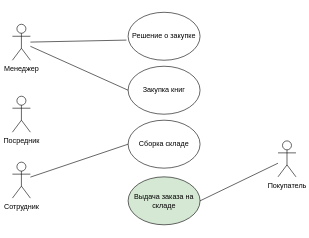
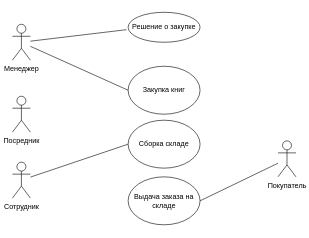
  <mxCell id="0" />
  <mxCell id="1" parent="0" />
  <mxCell id="2" value="Сотрудник&lt;div&gt;&lt;br&gt;&lt;/div&gt;" style="shape=umlActor;verticalLabelPosition=bottom;verticalAlign=top;html=1;outlineConnect=0;" vertex="1" parent="1"><mxGeometry x="20" y="270" width="30" height="60" as="geometry" /></mxCell>
  <mxCell id="3" value="Менеджер" style="shape=umlActor;verticalLabelPosition=bottom;verticalAlign=top;html=1;outlineConnect=0;" vertex="1" parent="1"><mxGeometry x="20" y="40" width="30" height="60" as="geometry" /></mxCell>
  <mxCell id="4" value="Покупатель" style="shape=umlActor;verticalLabelPosition=bottom;verticalAlign=top;html=1;outlineConnect=0;" vertex="1" parent="1"><mxGeometry x="463" y="234.5" width="30" height="60" as="geometry" /></mxCell>
  <mxCell id="5" value="Посредник" style="shape=umlActor;verticalLabelPosition=bottom;verticalAlign=top;html=1;outlineConnect=0;" vertex="1" parent="1"><mxGeometry x="20" y="160" width="30" height="60" as="geometry" /></mxCell>
- <mxCell id="6" value="Решение о закупке" style="ellipse;whiteSpace=wrap;html=1;" vertex="1" parent="1"><mxGeometry x="213" y="20" width="120" height="80" as="geometry" /></mxCell>
+ <mxCell id="6" value="Решение о закупке" style="ellipse;whiteSpace=wrap;html=1;" vertex="1" parent="1"><mxGeometry x="213" y="20" width="120" height="50" as="geometry" /></mxCell>
  <mxCell id="7" value="Закупка книг" style="ellipse;whiteSpace=wrap;html=1;" vertex="1" parent="1"><mxGeometry x="213" y="110" width="120" height="80" as="geometry" /></mxCell>
  <mxCell id="8" value="Сборка складе" style="ellipse;whiteSpace=wrap;html=1;" vertex="1" parent="1"><mxGeometry x="213" y="200" width="120" height="80" as="geometry" /></mxCell>
- <mxCell id="9" value="Выдача заказа на складе" style="ellipse;whiteSpace=wrap;html=1;fillColor=#d5e8d4;" vertex="1" parent="1"><mxGeometry x="213" y="294.5" width="120" height="80" as="geometry" /></mxCell>
+ <mxCell id="9" value="Выдача заказа на складе" style="ellipse;whiteSpace=wrap;html=1;" vertex="1" parent="1"><mxGeometry x="213" y="294.5" width="120" height="80" as="geometry" /></mxCell>
  <mxCell id="10" value="" style="endArrow=none;html=1;rounded=0;entryX=-0.023;entryY=0.58;entryDx=0;entryDy=0;entryPerimeter=0;" edge="1" parent="1" source="3" target="6"><mxGeometry width="50" height="50" relative="1" as="geometry"><mxPoint x="293" y="260" as="sourcePoint" /><mxPoint x="343" y="210" as="targetPoint" /></mxGeometry></mxCell>
  <mxCell id="11" value="" style="endArrow=none;html=1;rounded=0;entryX=0;entryY=0.5;entryDx=0;entryDy=0;" edge="1" parent="1" source="3" target="7"><mxGeometry width="50" height="50" relative="1" as="geometry"><mxPoint x="293" y="260" as="sourcePoint" /><mxPoint x="343" y="210" as="targetPoint" /></mxGeometry></mxCell>
  <mxCell id="12" value="" style="endArrow=none;html=1;rounded=0;entryX=0;entryY=0.5;entryDx=0;entryDy=0;" edge="1" parent="1" source="2" target="8"><mxGeometry width="50" height="50" relative="1" as="geometry"><mxPoint x="293" y="260" as="sourcePoint" /><mxPoint x="343" y="210" as="targetPoint" /></mxGeometry></mxCell>
  <mxCell id="13" value="" style="endArrow=none;html=1;rounded=0;exitX=1;exitY=0.5;exitDx=0;exitDy=0;" edge="1" parent="1" source="9" target="4"><mxGeometry width="50" height="50" relative="1" as="geometry"><mxPoint x="293" y="260" as="sourcePoint" /><mxPoint x="343" y="210" as="targetPoint" /></mxGeometry></mxCell>
